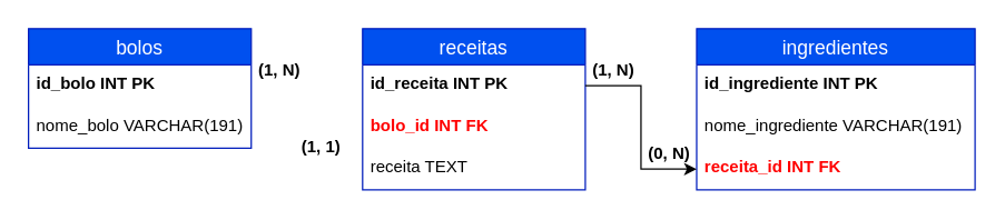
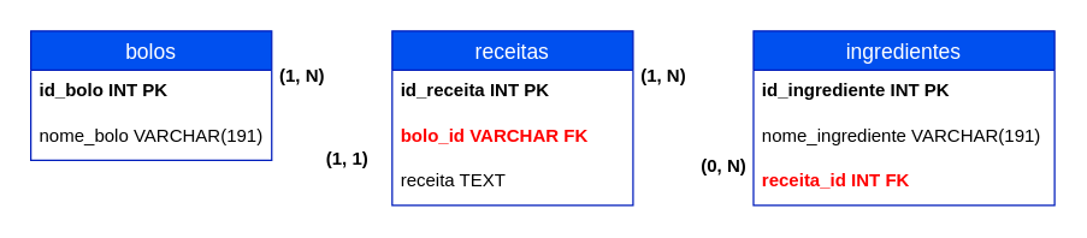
  <mxCell id="0" />
  <mxCell id="1" parent="0" />
  <mxCell id="2" value="bolos" style="swimlane;fontStyle=0;childLayout=stackLayout;horizontal=1;startSize=26;horizontalStack=0;resizeParent=1;resizeParentMax=0;resizeLast=0;collapsible=1;marginBottom=0;align=center;fontSize=14;fillColor=#0050ef;strokeColor=#001DBC;fontColor=#ffffff;" parent="1" vertex="1"><mxGeometry x="20" y="20" width="160" height="86" as="geometry" /></mxCell>
  <mxCell id="3" value="id_bolo INT PK" style="text;strokeColor=none;fillColor=none;spacingLeft=4;spacingRight=4;overflow=hidden;rotatable=0;points=[[0,0.5],[1,0.5]];portConstraint=eastwest;fontSize=12;fontStyle=1" parent="2" vertex="1"><mxGeometry y="26" width="160" height="30" as="geometry" /></mxCell>
  <mxCell id="4" value="nome_bolo VARCHAR(191)" style="text;strokeColor=none;fillColor=none;spacingLeft=4;spacingRight=4;overflow=hidden;rotatable=0;points=[[0,0.5],[1,0.5]];portConstraint=eastwest;fontSize=12;" parent="2" vertex="1"><mxGeometry y="56" width="160" height="30" as="geometry" /></mxCell>
  <mxCell id="5" value="receitas" style="swimlane;fontStyle=0;childLayout=stackLayout;horizontal=1;startSize=26;horizontalStack=0;resizeParent=1;resizeParentMax=0;resizeLast=0;collapsible=1;marginBottom=0;align=center;fontSize=14;fillColor=#0050ef;strokeColor=#001DBC;fontColor=#ffffff;" parent="1" vertex="1"><mxGeometry x="260" y="20" width="160" height="116" as="geometry" /></mxCell>
  <mxCell id="6" value="id_receita INT PK" style="text;strokeColor=none;fillColor=none;spacingLeft=4;spacingRight=4;overflow=hidden;rotatable=0;points=[[0,0.5],[1,0.5]];portConstraint=eastwest;fontSize=12;fontStyle=1" parent="5" vertex="1"><mxGeometry y="26" width="160" height="30" as="geometry" /></mxCell>
- <mxCell id="7" value="bolo_id INT FK" style="text;strokeColor=none;fillColor=none;spacingLeft=4;spacingRight=4;overflow=hidden;rotatable=0;points=[[0,0.5],[1,0.5]];portConstraint=eastwest;fontSize=12;fontStyle=1;fontColor=#FF0000;" parent="5" vertex="1"><mxGeometry y="56" width="160" height="30" as="geometry" /></mxCell>
+ <mxCell id="7" value="bolo_id VARCHAR FK" style="text;strokeColor=none;fillColor=none;spacingLeft=4;spacingRight=4;overflow=hidden;rotatable=0;points=[[0,0.5],[1,0.5]];portConstraint=eastwest;fontSize=12;fontStyle=1;fontColor=#FF0000;" parent="5" vertex="1"><mxGeometry y="56" width="160" height="30" as="geometry" /></mxCell>
  <mxCell id="8" value="receita TEXT" style="text;strokeColor=none;fillColor=none;spacingLeft=4;spacingRight=4;overflow=hidden;rotatable=0;points=[[0,0.5],[1,0.5]];portConstraint=eastwest;fontSize=12;" parent="5" vertex="1"><mxGeometry y="86" width="160" height="30" as="geometry" /></mxCell>
  <mxCell id="9" value="ingredientes" style="swimlane;fontStyle=0;childLayout=stackLayout;horizontal=1;startSize=26;horizontalStack=0;resizeParent=1;resizeParentMax=0;resizeLast=0;collapsible=1;marginBottom=0;align=center;fontSize=14;fillColor=#0050ef;strokeColor=#001DBC;fontColor=#ffffff;" parent="1" vertex="1"><mxGeometry x="500" y="20" width="200" height="116" as="geometry" /></mxCell>
  <mxCell id="10" value="id_ingrediente INT PK" style="text;strokeColor=none;fillColor=none;spacingLeft=4;spacingRight=4;overflow=hidden;rotatable=0;points=[[0,0.5],[1,0.5]];portConstraint=eastwest;fontSize=12;fontStyle=1" parent="9" vertex="1"><mxGeometry y="26" width="200" height="30" as="geometry" /></mxCell>
  <mxCell id="11" value="nome_ingrediente VARCHAR(191)" style="text;strokeColor=none;fillColor=none;spacingLeft=4;spacingRight=4;overflow=hidden;rotatable=0;points=[[0,0.5],[1,0.5]];portConstraint=eastwest;fontSize=12;" parent="9" vertex="1"><mxGeometry y="56" width="200" height="30" as="geometry" /></mxCell>
  <mxCell id="12" value="receita_id INT FK" style="text;strokeColor=none;fillColor=none;spacingLeft=4;spacingRight=4;overflow=hidden;rotatable=0;points=[[0,0.5],[1,0.5]];portConstraint=eastwest;fontSize=12;fontColor=#FF0000;fontStyle=1" vertex="1" parent="9"><mxGeometry y="86" width="200" height="30" as="geometry" /></mxCell>
- <mxCell id="13" style="edgeStyle=orthogonalEdgeStyle;rounded=0;orthogonalLoop=1;jettySize=auto;html=1;exitX=1;exitY=0.5;exitDx=0;exitDy=0;" edge="1" parent="1" source="6" target="12"><mxGeometry relative="1" as="geometry" /></mxCell>
  <mxCell id="14" value="&lt;font color=&quot;#000000&quot;&gt;(1, N)&lt;/font&gt;" style="text;html=1;align=center;verticalAlign=middle;resizable=0;points=[];autosize=1;fontColor=#FF0000;fontStyle=1" vertex="1" parent="1"><mxGeometry x="175" y="40" width="50" height="20" as="geometry" /></mxCell>
  <mxCell id="15" value="(1, 1)" style="text;html=1;align=center;verticalAlign=middle;resizable=0;points=[];autosize=1;fontStyle=1" vertex="1" parent="1"><mxGeometry x="210" y="95" width="40" height="20" as="geometry" /></mxCell>
  <mxCell id="16" value="(1, N)" style="text;html=1;align=center;verticalAlign=middle;resizable=0;points=[];autosize=1;fontColor=#000000;fontStyle=1" vertex="1" parent="1"><mxGeometry x="415" y="40" width="50" height="20" as="geometry" /></mxCell>
  <mxCell id="17" value="(0, N)" style="text;html=1;align=center;verticalAlign=middle;resizable=0;points=[];autosize=1;fontColor=#000000;fontStyle=1" vertex="1" parent="1"><mxGeometry x="455" y="100" width="50" height="20" as="geometry" /></mxCell>
